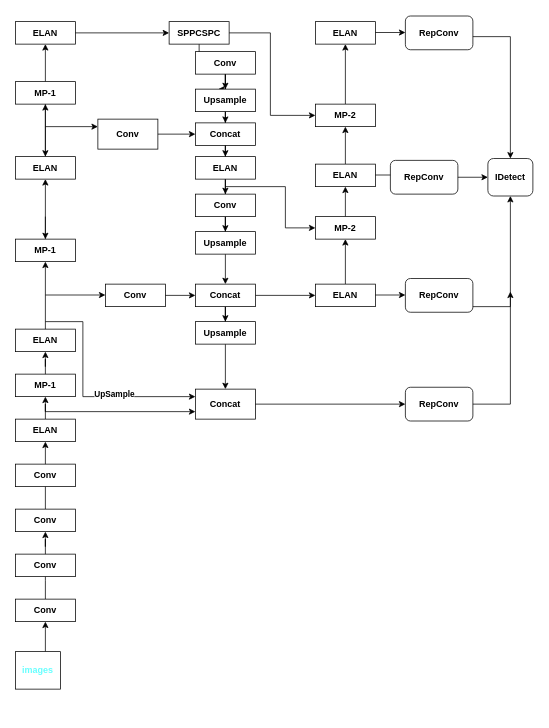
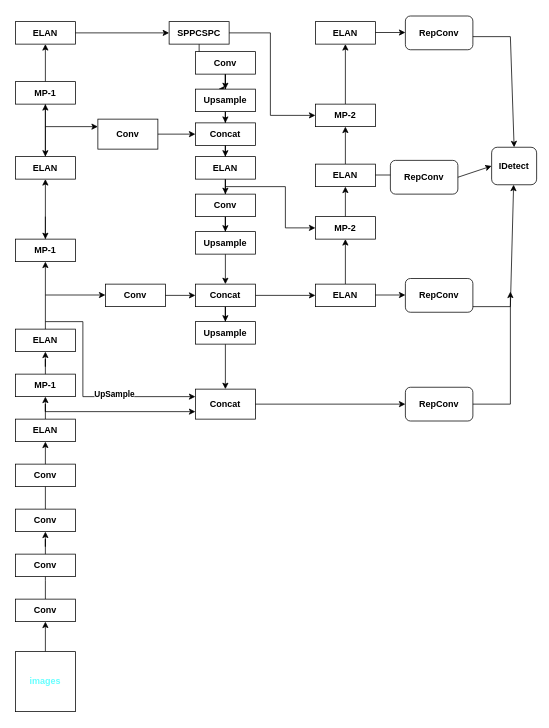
  <mxCell id="0" />
  <mxCell id="1" parent="0" />
  <mxCell id="2" value="" style="edgeStyle=orthogonalEdgeStyle;rounded=0;orthogonalLoop=1;jettySize=auto;html=1;" edge="1" parent="1" source="3" target="5"><mxGeometry relative="1" as="geometry"><Array as="points"><mxPoint x="60" y="838" /><mxPoint x="60" y="838" /></Array></mxGeometry></mxCell>
- <mxCell id="3" value="&lt;b&gt;&lt;font color=&quot;#66ffff&quot;&gt;images&lt;/font&gt;&lt;/b&gt;" style="whiteSpace=wrap;html=1;aspect=fixed;" vertex="1" parent="1"><mxGeometry x="20" y="868" width="60" height="50" as="geometry" /></mxCell>
+ <mxCell id="3" value="&lt;b&gt;&lt;font color=&quot;#66ffff&quot;&gt;images&lt;/font&gt;&lt;/b&gt;" style="whiteSpace=wrap;html=1;aspect=fixed;" vertex="1" parent="1"><mxGeometry x="20" y="868" width="80" height="80" as="geometry" /></mxCell>
  <mxCell id="4" value="" style="edgeStyle=orthogonalEdgeStyle;rounded=0;orthogonalLoop=1;jettySize=auto;html=1;" edge="1" parent="1" source="5"><mxGeometry relative="1" as="geometry"><mxPoint x="60" y="748" as="targetPoint" /></mxGeometry></mxCell>
  <mxCell id="5" value="&lt;b&gt;Conv&lt;/b&gt;" style="whiteSpace=wrap;html=1;" vertex="1" parent="1"><mxGeometry x="20" y="798" width="80" height="30" as="geometry" /></mxCell>
  <mxCell id="6" value="&lt;b&gt;Conv&lt;/b&gt;" style="rounded=0;whiteSpace=wrap;html=1;" vertex="1" parent="1"><mxGeometry x="20" y="738" width="80" height="30" as="geometry" /></mxCell>
  <mxCell id="7" value="" style="edgeStyle=orthogonalEdgeStyle;rounded=0;orthogonalLoop=1;jettySize=auto;html=1;exitX=0.5;exitY=0;exitDx=0;exitDy=0;" edge="1" parent="1" target="9" source="6"><mxGeometry relative="1" as="geometry"><mxPoint x="60" y="708" as="sourcePoint" /><Array as="points" /></mxGeometry></mxCell>
  <mxCell id="8" value="" style="edgeStyle=orthogonalEdgeStyle;rounded=0;orthogonalLoop=1;jettySize=auto;html=1;entryX=0.5;entryY=1;entryDx=0;entryDy=0;" edge="1" parent="1" source="9" target="12"><mxGeometry relative="1" as="geometry"><mxPoint x="60" y="588" as="targetPoint" /></mxGeometry></mxCell>
  <mxCell id="9" value="&lt;b&gt;Conv&lt;/b&gt;" style="whiteSpace=wrap;html=1;" vertex="1" parent="1"><mxGeometry x="20" y="678" width="80" height="30" as="geometry" /></mxCell>
  <mxCell id="10" value="&lt;b&gt;Conv&lt;/b&gt;" style="rounded=0;whiteSpace=wrap;html=1;" vertex="1" parent="1"><mxGeometry x="20" y="618" width="80" height="30" as="geometry" /></mxCell>
  <mxCell id="11" value="" style="edgeStyle=orthogonalEdgeStyle;rounded=0;orthogonalLoop=1;jettySize=auto;html=1;" edge="1" parent="1" source="12" target="13"><mxGeometry relative="1" as="geometry" /></mxCell>
  <mxCell id="12" value="&lt;b&gt;ELAN&lt;/b&gt;" style="whiteSpace=wrap;html=1;rounded=0;" vertex="1" parent="1"><mxGeometry x="20" y="558" width="80" height="30" as="geometry" /></mxCell>
  <mxCell id="13" value="&lt;b&gt;MP-1&lt;/b&gt;" style="whiteSpace=wrap;html=1;rounded=0;" vertex="1" parent="1"><mxGeometry x="20" y="498" width="80" height="30" as="geometry" /></mxCell>
  <mxCell id="14" value="" style="edgeStyle=orthogonalEdgeStyle;rounded=0;orthogonalLoop=1;jettySize=auto;html=1;exitX=0.5;exitY=0;exitDx=0;exitDy=0;" edge="1" parent="1" target="15" source="13"><mxGeometry relative="1" as="geometry"><mxPoint x="60" y="388" as="sourcePoint" /><Array as="points" /></mxGeometry></mxCell>
  <mxCell id="15" value="&lt;b&gt;ELAN&lt;/b&gt;" style="whiteSpace=wrap;html=1;" vertex="1" parent="1"><mxGeometry x="20" y="438" width="80" height="30" as="geometry" /></mxCell>
  <mxCell id="16" value="" style="edgeStyle=orthogonalEdgeStyle;rounded=0;orthogonalLoop=1;jettySize=auto;html=1;" edge="1" parent="1" source="22" target="17"><mxGeometry relative="1" as="geometry" /></mxCell>
  <mxCell id="17" value="&lt;b&gt;ELAN&lt;/b&gt;" style="whiteSpace=wrap;html=1;rounded=0;" vertex="1" parent="1"><mxGeometry x="20" y="28" width="80" height="30" as="geometry" /></mxCell>
  <mxCell id="18" value="" style="endArrow=classic;html=1;rounded=0;" edge="1" parent="1"><mxGeometry width="50" height="50" relative="1" as="geometry"><mxPoint x="60" y="392.5" as="sourcePoint" /><mxPoint x="140" y="392.5" as="targetPoint" /></mxGeometry></mxCell>
  <mxCell id="19" value="&lt;b&gt;Conv&lt;/b&gt;" style="rounded=0;whiteSpace=wrap;html=1;" vertex="1" parent="1"><mxGeometry x="130" y="158" width="80" height="40" as="geometry" /></mxCell>
  <mxCell id="20" value="" style="edgeStyle=orthogonalEdgeStyle;rounded=0;orthogonalLoop=1;jettySize=auto;html=1;" edge="1" parent="1" source="15" target="40"><mxGeometry relative="1" as="geometry"><mxPoint x="60" y="268" as="targetPoint" /><mxPoint x="60" y="438" as="sourcePoint" /></mxGeometry></mxCell>
  <mxCell id="21" value="" style="edgeStyle=orthogonalEdgeStyle;rounded=0;orthogonalLoop=1;jettySize=auto;html=1;" edge="1" parent="1" source="37" target="22"><mxGeometry relative="1" as="geometry"><mxPoint x="60" y="268" as="targetPoint" /><mxPoint x="60" y="308" as="sourcePoint" /></mxGeometry></mxCell>
  <mxCell id="22" value="&lt;b&gt;MP-1&lt;/b&gt;" style="rounded=0;whiteSpace=wrap;html=1;" vertex="1" parent="1"><mxGeometry x="20" y="108" width="80" height="30" as="geometry" /></mxCell>
  <mxCell id="23" value="&lt;b&gt;Conv&lt;/b&gt;" style="rounded=0;whiteSpace=wrap;html=1;" vertex="1" parent="1"><mxGeometry x="140" y="378" width="80" height="30" as="geometry" /></mxCell>
  <mxCell id="24" value="" style="edgeStyle=orthogonalEdgeStyle;rounded=0;orthogonalLoop=1;jettySize=auto;html=1;" edge="1" parent="1" source="25" target="29"><mxGeometry relative="1" as="geometry" /></mxCell>
  <mxCell id="25" value="&lt;b&gt;SPPCSPC&lt;/b&gt;" style="rounded=0;whiteSpace=wrap;html=1;" vertex="1" parent="1"><mxGeometry x="225" y="28" width="80" height="30" as="geometry" /></mxCell>
  <mxCell id="26" value="" style="endArrow=classic;html=1;rounded=0;entryX=0;entryY=0.5;entryDx=0;entryDy=0;exitX=1;exitY=0.5;exitDx=0;exitDy=0;" edge="1" parent="1" source="17" target="25"><mxGeometry width="50" height="50" relative="1" as="geometry"><mxPoint x="330" y="388" as="sourcePoint" /><mxPoint x="380" y="338" as="targetPoint" /></mxGeometry></mxCell>
  <mxCell id="27" value="" style="edgeStyle=orthogonalEdgeStyle;rounded=0;orthogonalLoop=1;jettySize=auto;html=1;" edge="1" parent="1" source="29" target="31"><mxGeometry relative="1" as="geometry" /></mxCell>
  <mxCell id="28" style="edgeStyle=orthogonalEdgeStyle;rounded=0;orthogonalLoop=1;jettySize=auto;html=1;" edge="1" parent="1" source="29"><mxGeometry relative="1" as="geometry"><mxPoint x="290" y="118" as="targetPoint" /></mxGeometry></mxCell>
  <mxCell id="29" value="&lt;b&gt;Conv&lt;/b&gt;" style="rounded=0;whiteSpace=wrap;html=1;" vertex="1" parent="1"><mxGeometry x="260" y="68" width="80" height="30" as="geometry" /></mxCell>
  <mxCell id="30" value="" style="edgeStyle=orthogonalEdgeStyle;rounded=0;orthogonalLoop=1;jettySize=auto;html=1;" edge="1" parent="1" source="31" target="33"><mxGeometry relative="1" as="geometry" /></mxCell>
  <mxCell id="31" value="&lt;b&gt;Upsample&lt;/b&gt;" style="rounded=0;whiteSpace=wrap;html=1;" vertex="1" parent="1"><mxGeometry x="260" y="118" width="80" height="30" as="geometry" /></mxCell>
  <mxCell id="32" value="" style="edgeStyle=orthogonalEdgeStyle;rounded=0;orthogonalLoop=1;jettySize=auto;html=1;" edge="1" parent="1" source="33" target="35"><mxGeometry relative="1" as="geometry" /></mxCell>
  <mxCell id="33" value="&lt;b&gt;Concat&lt;/b&gt;" style="rounded=0;whiteSpace=wrap;html=1;" vertex="1" parent="1"><mxGeometry x="260" y="163" width="80" height="30" as="geometry" /></mxCell>
  <mxCell id="34" value="" style="edgeStyle=orthogonalEdgeStyle;rounded=0;orthogonalLoop=1;jettySize=auto;html=1;" edge="1" parent="1" source="35" target="44"><mxGeometry relative="1" as="geometry" /></mxCell>
  <mxCell id="35" value="&lt;b&gt;ELAN&lt;/b&gt;" style="rounded=0;whiteSpace=wrap;html=1;" vertex="1" parent="1"><mxGeometry x="260" y="208" width="80" height="30" as="geometry" /></mxCell>
  <mxCell id="36" value="" style="edgeStyle=orthogonalEdgeStyle;rounded=0;orthogonalLoop=1;jettySize=auto;html=1;" edge="1" parent="1" source="22" target="37"><mxGeometry relative="1" as="geometry"><mxPoint x="60" y="268" as="targetPoint" /><mxPoint x="60" y="138" as="sourcePoint" /></mxGeometry></mxCell>
  <mxCell id="37" value="&lt;b&gt;ELAN&lt;/b&gt;" style="whiteSpace=wrap;html=1;" vertex="1" parent="1"><mxGeometry x="20" y="208" width="80" height="30" as="geometry" /></mxCell>
  <mxCell id="38" value="" style="endArrow=classic;html=1;rounded=0;exitX=0.5;exitY=0;exitDx=0;exitDy=0;entryX=0.5;entryY=1;entryDx=0;entryDy=0;" edge="1" parent="1" source="40" target="37"><mxGeometry width="50" height="50" relative="1" as="geometry"><mxPoint x="330" y="188" as="sourcePoint" /><mxPoint x="380" y="138" as="targetPoint" /></mxGeometry></mxCell>
  <mxCell id="39" value="" style="endArrow=classic;html=1;rounded=0;" edge="1" parent="1" target="40"><mxGeometry width="50" height="50" relative="1" as="geometry"><mxPoint x="60" y="288" as="sourcePoint" /><mxPoint x="140" y="288" as="targetPoint" /></mxGeometry></mxCell>
  <mxCell id="40" value="&lt;b&gt;MP-1&lt;/b&gt;" style="rounded=0;whiteSpace=wrap;html=1;" vertex="1" parent="1"><mxGeometry x="20" y="318" width="80" height="30" as="geometry" /></mxCell>
  <mxCell id="41" value="" style="endArrow=classic;html=1;rounded=0;entryX=0;entryY=0.25;entryDx=0;entryDy=0;" edge="1" parent="1" target="19"><mxGeometry width="50" height="50" relative="1" as="geometry"><mxPoint x="60" y="168" as="sourcePoint" /><mxPoint x="380" y="138" as="targetPoint" /></mxGeometry></mxCell>
  <mxCell id="42" value="" style="endArrow=classic;html=1;rounded=0;exitX=1;exitY=0.5;exitDx=0;exitDy=0;" edge="1" parent="1" source="19" target="33"><mxGeometry width="50" height="50" relative="1" as="geometry"><mxPoint x="330" y="188" as="sourcePoint" /><mxPoint x="380" y="138" as="targetPoint" /></mxGeometry></mxCell>
  <mxCell id="43" value="" style="edgeStyle=orthogonalEdgeStyle;rounded=0;orthogonalLoop=1;jettySize=auto;html=1;" edge="1" parent="1" source="44" target="46"><mxGeometry relative="1" as="geometry" /></mxCell>
  <mxCell id="44" value="&lt;b&gt;Conv&lt;/b&gt;" style="rounded=0;whiteSpace=wrap;html=1;" vertex="1" parent="1"><mxGeometry x="260" y="258" width="80" height="30" as="geometry" /></mxCell>
  <mxCell id="45" value="" style="edgeStyle=orthogonalEdgeStyle;rounded=0;orthogonalLoop=1;jettySize=auto;html=1;" edge="1" parent="1" source="46" target="49"><mxGeometry relative="1" as="geometry" /></mxCell>
  <mxCell id="46" value="&lt;b&gt;Upsample&lt;/b&gt;" style="rounded=0;whiteSpace=wrap;html=1;" vertex="1" parent="1"><mxGeometry x="260" y="308" width="80" height="30" as="geometry" /></mxCell>
  <mxCell id="47" value="" style="edgeStyle=orthogonalEdgeStyle;rounded=0;orthogonalLoop=1;jettySize=auto;html=1;" edge="1" parent="1" source="49" target="55"><mxGeometry relative="1" as="geometry" /></mxCell>
  <mxCell id="48" value="" style="edgeStyle=orthogonalEdgeStyle;rounded=0;orthogonalLoop=1;jettySize=auto;html=1;" edge="1" parent="1" source="49" target="58"><mxGeometry relative="1" as="geometry" /></mxCell>
  <mxCell id="49" value="&lt;b&gt;Concat&lt;/b&gt;" style="rounded=0;whiteSpace=wrap;html=1;" vertex="1" parent="1"><mxGeometry x="260" y="378" width="80" height="30" as="geometry" /></mxCell>
  <mxCell id="50" value="" style="endArrow=classic;html=1;rounded=0;exitX=1;exitY=0.5;exitDx=0;exitDy=0;entryX=0;entryY=0.5;entryDx=0;entryDy=0;" edge="1" parent="1" source="23" target="49"><mxGeometry width="50" height="50" relative="1" as="geometry"><mxPoint x="330" y="388" as="sourcePoint" /><mxPoint x="260" y="418" as="targetPoint" /></mxGeometry></mxCell>
  <mxCell id="51" value="" style="endArrow=classic;html=1;rounded=0;entryX=0;entryY=0.75;entryDx=0;entryDy=0;" edge="1" parent="1" target="56"><mxGeometry width="50" height="50" relative="1" as="geometry"><mxPoint x="60" y="548" as="sourcePoint" /><mxPoint x="230" y="548" as="targetPoint" /></mxGeometry></mxCell>
  <mxCell id="52" value="" style="endArrow=classic;html=1;rounded=0;entryX=0;entryY=0.25;entryDx=0;entryDy=0;" edge="1" parent="1" target="56"><mxGeometry width="50" height="50" relative="1" as="geometry"><mxPoint x="60" y="428" as="sourcePoint" /><mxPoint x="240" y="528" as="targetPoint" /><Array as="points"><mxPoint x="110" y="428" /><mxPoint x="110" y="528" /></Array></mxGeometry></mxCell>
  <mxCell id="53" value="&lt;b&gt;UpSample&lt;/b&gt;" style="edgeLabel;html=1;align=center;verticalAlign=middle;resizable=0;points=[];" vertex="1" connectable="0" parent="52"><mxGeometry x="0.276" y="4" relative="1" as="geometry"><mxPoint as="offset" /></mxGeometry></mxCell>
  <mxCell id="54" value="" style="edgeStyle=orthogonalEdgeStyle;rounded=0;orthogonalLoop=1;jettySize=auto;html=1;" edge="1" parent="1" source="55" target="56"><mxGeometry relative="1" as="geometry" /></mxCell>
  <mxCell id="55" value="&lt;b&gt;Upsample&lt;/b&gt;" style="rounded=0;whiteSpace=wrap;html=1;" vertex="1" parent="1"><mxGeometry x="260" y="428" width="80" height="30" as="geometry" /></mxCell>
  <mxCell id="56" value="&lt;b&gt;Concat&lt;/b&gt;" style="rounded=0;whiteSpace=wrap;html=1;" vertex="1" parent="1"><mxGeometry x="260" y="518" width="80" height="40" as="geometry" /></mxCell>
  <mxCell id="57" value="" style="edgeStyle=orthogonalEdgeStyle;rounded=0;orthogonalLoop=1;jettySize=auto;html=1;" edge="1" parent="1" source="58" target="60"><mxGeometry relative="1" as="geometry" /></mxCell>
  <mxCell id="58" value="&lt;b&gt;ELAN&lt;/b&gt;" style="rounded=0;whiteSpace=wrap;html=1;" vertex="1" parent="1"><mxGeometry x="420" y="378" width="80" height="30" as="geometry" /></mxCell>
  <mxCell id="59" value="" style="edgeStyle=orthogonalEdgeStyle;rounded=0;orthogonalLoop=1;jettySize=auto;html=1;" edge="1" parent="1" source="60" target="62"><mxGeometry relative="1" as="geometry" /></mxCell>
  <mxCell id="60" value="&lt;b&gt;MP-2&lt;/b&gt;" style="rounded=0;whiteSpace=wrap;html=1;" vertex="1" parent="1"><mxGeometry x="420" y="288" width="80" height="30" as="geometry" /></mxCell>
  <mxCell id="61" value="" style="edgeStyle=orthogonalEdgeStyle;rounded=0;orthogonalLoop=1;jettySize=auto;html=1;" edge="1" parent="1" source="62" target="65"><mxGeometry relative="1" as="geometry" /></mxCell>
  <mxCell id="62" value="&lt;b&gt;ELAN&lt;/b&gt;" style="rounded=0;whiteSpace=wrap;html=1;" vertex="1" parent="1"><mxGeometry x="420" y="218" width="80" height="30" as="geometry" /></mxCell>
  <mxCell id="63" value="" style="endArrow=classic;html=1;rounded=0;entryX=0;entryY=0.5;entryDx=0;entryDy=0;" edge="1" parent="1" target="60"><mxGeometry width="50" height="50" relative="1" as="geometry"><mxPoint x="300" y="248" as="sourcePoint" /><mxPoint x="360" y="238" as="targetPoint" /><Array as="points"><mxPoint x="380" y="248" /><mxPoint x="380" y="303" /></Array></mxGeometry></mxCell>
  <mxCell id="64" value="" style="edgeStyle=orthogonalEdgeStyle;rounded=0;orthogonalLoop=1;jettySize=auto;html=1;" edge="1" parent="1" source="65" target="66"><mxGeometry relative="1" as="geometry" /></mxCell>
  <mxCell id="65" value="&lt;b&gt;MP-2&lt;/b&gt;" style="rounded=0;whiteSpace=wrap;html=1;" vertex="1" parent="1"><mxGeometry x="420" y="138" width="80" height="30" as="geometry" /></mxCell>
  <mxCell id="66" value="&lt;b&gt;ELAN&lt;/b&gt;" style="rounded=0;whiteSpace=wrap;html=1;" vertex="1" parent="1"><mxGeometry x="420" y="28" width="80" height="30" as="geometry" /></mxCell>
  <mxCell id="67" value="" style="endArrow=classic;html=1;rounded=0;exitX=1;exitY=0.5;exitDx=0;exitDy=0;entryX=0;entryY=0.5;entryDx=0;entryDy=0;" edge="1" parent="1" source="25" target="65"><mxGeometry width="50" height="50" relative="1" as="geometry"><mxPoint x="310" y="188" as="sourcePoint" /><mxPoint x="360" y="138" as="targetPoint" /><Array as="points"><mxPoint x="360" y="43" /><mxPoint x="360" y="153" /></Array></mxGeometry></mxCell>
  <mxCell id="68" value="" style="endArrow=classic;html=1;rounded=0;" edge="1" parent="1"><mxGeometry width="50" height="50" relative="1" as="geometry"><mxPoint x="340" y="538" as="sourcePoint" /><mxPoint x="540" y="538" as="targetPoint" /></mxGeometry></mxCell>
  <mxCell id="69" value="" style="endArrow=classic;html=1;rounded=0;" edge="1" parent="1"><mxGeometry width="50" height="50" relative="1" as="geometry"><mxPoint x="500" y="232.5" as="sourcePoint" /><mxPoint x="540" y="232.5" as="targetPoint" /></mxGeometry></mxCell>
  <mxCell id="70" value="" style="endArrow=classic;html=1;rounded=0;" edge="1" parent="1"><mxGeometry width="50" height="50" relative="1" as="geometry"><mxPoint x="500" y="392.5" as="sourcePoint" /><mxPoint x="540" y="392.5" as="targetPoint" /></mxGeometry></mxCell>
  <mxCell id="71" value="" style="endArrow=classic;html=1;rounded=0;" edge="1" parent="1"><mxGeometry width="50" height="50" relative="1" as="geometry"><mxPoint x="500" y="42.5" as="sourcePoint" /><mxPoint x="540" y="42.5" as="targetPoint" /></mxGeometry></mxCell>
  <mxCell id="72" value="&lt;b&gt;RepConv&lt;/b&gt;" style="rounded=1;whiteSpace=wrap;html=1;" vertex="1" parent="1"><mxGeometry x="540" y="20.5" width="90" height="45" as="geometry" /></mxCell>
  <mxCell id="73" value="&lt;b&gt;RepConv&lt;/b&gt;" style="rounded=1;whiteSpace=wrap;html=1;" vertex="1" parent="1"><mxGeometry x="520" y="213" width="90" height="45" as="geometry" /></mxCell>
  <mxCell id="74" value="&lt;b&gt;RepConv&lt;/b&gt;" style="rounded=1;whiteSpace=wrap;html=1;" vertex="1" parent="1"><mxGeometry x="540" y="370.5" width="90" height="45" as="geometry" /></mxCell>
  <mxCell id="75" value="&lt;b&gt;RepConv&lt;/b&gt;" style="rounded=1;whiteSpace=wrap;html=1;" vertex="1" parent="1"><mxGeometry x="540" y="515.5" width="90" height="45" as="geometry" /></mxCell>
  <mxCell id="76" value="" style="endArrow=classic;html=1;rounded=0;" edge="1" parent="1"><mxGeometry width="50" height="50" relative="1" as="geometry"><mxPoint x="630" y="538" as="sourcePoint" /><mxPoint x="680" y="388" as="targetPoint" /><Array as="points"><mxPoint x="680" y="538" /></Array></mxGeometry></mxCell>
  <mxCell id="77" value="" style="endArrow=classic;html=1;rounded=0;" edge="1" parent="1" target="79"><mxGeometry width="50" height="50" relative="1" as="geometry"><mxPoint x="630" y="408" as="sourcePoint" /><mxPoint x="680" y="258" as="targetPoint" /><Array as="points"><mxPoint x="680" y="408" /></Array></mxGeometry></mxCell>
  <mxCell id="78" value="" style="endArrow=classic;html=1;rounded=0;entryX=0.5;entryY=0;entryDx=0;entryDy=0;" edge="1" parent="1" target="79"><mxGeometry width="50" height="50" relative="1" as="geometry"><mxPoint x="630" y="48" as="sourcePoint" /><mxPoint x="680" y="198" as="targetPoint" /><Array as="points"><mxPoint x="680" y="48" /></Array></mxGeometry></mxCell>
- <mxCell id="79" value="&lt;b&gt;IDetect&lt;/b&gt;" style="rounded=1;whiteSpace=wrap;html=1;" vertex="1" parent="1"><mxGeometry x="650" y="210.5" width="60" height="50" as="geometry" /></mxCell>
+ <mxCell id="79" value="&lt;b&gt;IDetect&lt;/b&gt;" style="rounded=1;whiteSpace=wrap;html=1;" vertex="1" parent="1"><mxGeometry x="655" y="195.5" width="60" height="50" as="geometry" /></mxCell>
  <mxCell id="80" value="" style="endArrow=classic;html=1;rounded=0;entryX=0;entryY=0.5;entryDx=0;entryDy=0;exitX=1;exitY=0.5;exitDx=0;exitDy=0;" edge="1" parent="1" source="73" target="79"><mxGeometry width="50" height="50" relative="1" as="geometry"><mxPoint x="600" y="233" as="sourcePoint" /><mxPoint x="360" y="238" as="targetPoint" /></mxGeometry></mxCell>
